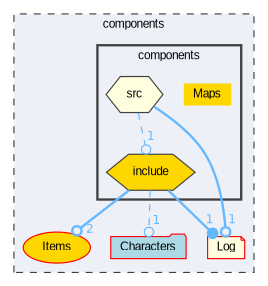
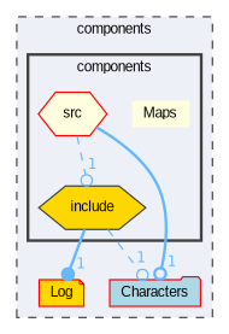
  digraph {
    compound=true
    fontname="Liberation Sans"
    node [fontname="Liberation Sans" fontsize=10 shape=hexagon style=filled fillcolor=lightyellow color=red]
    edge [color=steelblue1 fontcolor=steelblue1 fontname="Liberation Sans" fontsize=10 headlabel=1 labeldistance=1.5 labelfontname=Helvetica labelfontsize=10 style=bold arrowhead=odot]
-   n1 [height=0.2 label=Maps shape=plaintext width=0.4 fillcolor=gold color=""]
+   n1 [height=0.2 label=Maps shape=plaintext width=0.4 color=""]
    n2 [color=grey25 fillcolor=gold height=0.2 label=include width=0.4]
-   n3 [color=grey25 height=0.2 label=src width=0.4]
-   n4 [fillcolor=gold height=0.2 label=Items shape=ellipse width=0.4]
+   n3 [height=0.2 label=src width=0.4]
    n5 [fillcolor=lightblue height=0.2 label=Characters shape=folder width=0.4]
-   n6 [height=0.2 label=Log shape=note width=0.4]
+   n6 [fillcolor=gold height=0.2 label=Log shape=note width=0.4]
    subgraph cluster_1 {
      bgcolor="#edf0f7"
      fontsize=10
      label=components
      pencolor=grey25
      style="filled,dashed"
-     n4
      n5
      n6
      subgraph cluster_2 {
        bgcolor="#edf0f7"
        fontsize=10
        pencolor=grey25
        style="filled,bold"
        n1
        n2
        n3
      }
    }
-   n2 -> n4 [headlabel=2]
    n2 -> n5 [style=dashed]
    n2 -> n6 [arrowhead=dot]
    n3 -> n2 [style=dashed]
-   n3 -> n6
+   n3 -> n5
  }
